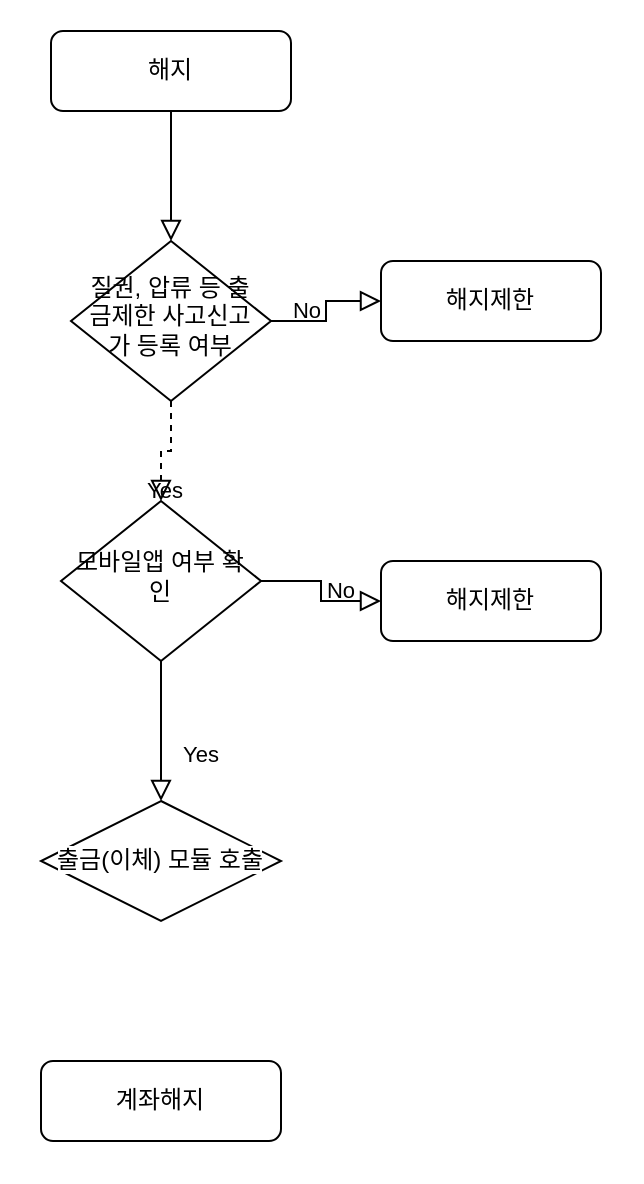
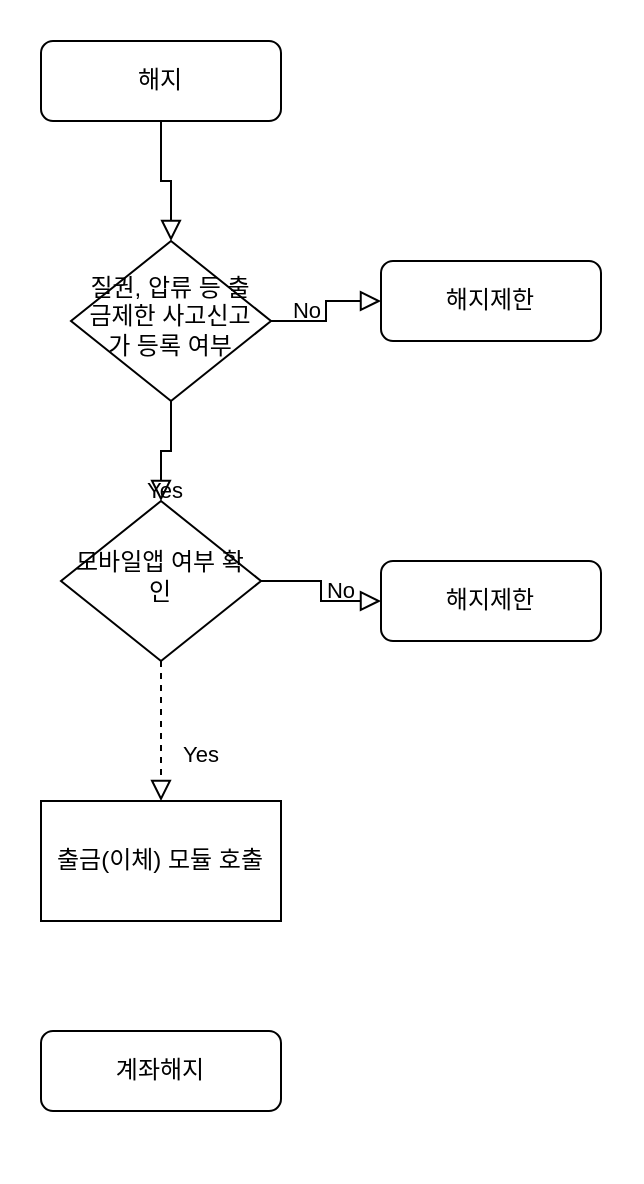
  <mxCell id="0" />
  <mxCell id="1" parent="0" />
  <mxCell id="2" value="" style="rounded=0;html=1;jettySize=auto;orthogonalLoop=1;fontSize=11;endArrow=block;endFill=0;endSize=8;strokeWidth=1;shadow=0;labelBackgroundColor=none;edgeStyle=orthogonalEdgeStyle;" parent="1" source="3" target="6" edge="1"><mxGeometry relative="1" as="geometry" /></mxCell>
- <mxCell id="3" value="해지" style="rounded=1;whiteSpace=wrap;html=1;fontSize=12;glass=0;strokeWidth=1;shadow=0;" parent="1" vertex="1"><mxGeometry x="25" y="15" width="120" height="40" as="geometry" /></mxCell>
- <mxCell id="4" value="Yes" style="rounded=0;html=1;jettySize=auto;orthogonalLoop=1;fontSize=11;endArrow=block;endFill=0;endSize=8;strokeWidth=1;shadow=0;labelBackgroundColor=none;edgeStyle=orthogonalEdgeStyle;entryX=0.5;entryY=0;entryDx=0;entryDy=0;dashed=1;" parent="1" source="6" target="9" edge="1"><mxGeometry y="20" relative="1" as="geometry"><mxPoint as="offset" /><mxPoint x="80" y="250" as="targetPoint" /></mxGeometry></mxCell>
+ <mxCell id="3" value="해지" style="rounded=1;whiteSpace=wrap;html=1;fontSize=12;glass=0;strokeWidth=1;shadow=0;" parent="1" vertex="1"><mxGeometry x="20" y="20" width="120" height="40" as="geometry" /></mxCell>
+ <mxCell id="4" value="Yes" style="rounded=0;html=1;jettySize=auto;orthogonalLoop=1;fontSize=11;endArrow=block;endFill=0;endSize=8;strokeWidth=1;shadow=0;labelBackgroundColor=none;edgeStyle=orthogonalEdgeStyle;entryX=0.5;entryY=0;entryDx=0;entryDy=0;" parent="1" source="6" target="9" edge="1"><mxGeometry y="20" relative="1" as="geometry"><mxPoint as="offset" /><mxPoint x="80" y="250" as="targetPoint" /></mxGeometry></mxCell>
  <mxCell id="5" value="No" style="edgeStyle=orthogonalEdgeStyle;rounded=0;html=1;jettySize=auto;orthogonalLoop=1;fontSize=11;endArrow=block;endFill=0;endSize=8;strokeWidth=1;shadow=0;labelBackgroundColor=none;" parent="1" source="6" target="7" edge="1"><mxGeometry y="10" relative="1" as="geometry"><mxPoint as="offset" /></mxGeometry></mxCell>
  <mxCell id="6" value="질권, 압류 등 출금제한 사고신고가 등록 여부" style="rhombus;whiteSpace=wrap;html=1;shadow=0;fontFamily=Helvetica;fontSize=12;align=center;strokeWidth=1;spacing=6;spacingTop=-4;" parent="1" vertex="1"><mxGeometry x="35" y="120" width="100" height="80" as="geometry" /></mxCell>
  <mxCell id="7" value="해지제한" style="rounded=1;whiteSpace=wrap;html=1;fontSize=12;glass=0;strokeWidth=1;shadow=0;" parent="1" vertex="1"><mxGeometry x="190" y="130" width="110" height="40" as="geometry" /></mxCell>
- <mxCell id="8" value="계좌해지" style="rounded=1;whiteSpace=wrap;html=1;fontSize=12;glass=0;strokeWidth=1;shadow=0;" parent="1" vertex="1"><mxGeometry x="20" y="530" width="120" height="40" as="geometry" /></mxCell>
+ <mxCell id="8" value="계좌해지" style="rounded=1;whiteSpace=wrap;html=1;fontSize=12;glass=0;strokeWidth=1;shadow=0;" parent="1" vertex="1"><mxGeometry x="20" y="515" width="120" height="40" as="geometry" /></mxCell>
  <mxCell id="9" value="모바일앱 여부 확인" style="rhombus;whiteSpace=wrap;html=1;shadow=0;fontFamily=Helvetica;fontSize=12;align=center;strokeWidth=1;spacing=6;spacingTop=-4;" parent="1" vertex="1"><mxGeometry x="30" y="250" width="100" height="80" as="geometry" /></mxCell>
- <mxCell id="10" value="Yes" style="rounded=0;html=1;jettySize=auto;orthogonalLoop=1;fontSize=11;endArrow=block;endFill=0;endSize=8;strokeWidth=1;shadow=0;labelBackgroundColor=none;edgeStyle=orthogonalEdgeStyle;entryX=0.5;entryY=0;entryDx=0;entryDy=0;exitX=0.5;exitY=1;exitDx=0;exitDy=0;" parent="1" source="9" target="13" edge="1"><mxGeometry x="0.333" y="20" relative="1" as="geometry"><mxPoint as="offset" /><mxPoint x="85" y="458" as="sourcePoint" /><mxPoint x="85" y="508" as="targetPoint" /></mxGeometry></mxCell>
+ <mxCell id="10" value="Yes" style="rounded=0;html=1;jettySize=auto;orthogonalLoop=1;fontSize=11;endArrow=block;endFill=0;endSize=8;strokeWidth=1;shadow=0;labelBackgroundColor=none;edgeStyle=orthogonalEdgeStyle;entryX=0.5;entryY=0;entryDx=0;entryDy=0;exitX=0.5;exitY=1;exitDx=0;exitDy=0;dashed=1;" parent="1" source="9" target="13" edge="1"><mxGeometry x="0.333" y="20" relative="1" as="geometry"><mxPoint as="offset" /><mxPoint x="85" y="458" as="sourcePoint" /><mxPoint x="85" y="508" as="targetPoint" /></mxGeometry></mxCell>
  <mxCell id="11" value="No" style="edgeStyle=orthogonalEdgeStyle;rounded=0;html=1;jettySize=auto;orthogonalLoop=1;fontSize=11;endArrow=block;endFill=0;endSize=8;strokeWidth=1;shadow=0;labelBackgroundColor=none;exitX=1;exitY=0.5;exitDx=0;exitDy=0;" parent="1" source="9" target="12" edge="1"><mxGeometry y="10" relative="1" as="geometry"><mxPoint as="offset" /><mxPoint x="330" y="290" as="sourcePoint" /></mxGeometry></mxCell>
  <mxCell id="12" value="해지제한" style="rounded=1;whiteSpace=wrap;html=1;fontSize=12;glass=0;strokeWidth=1;shadow=0;" parent="1" vertex="1"><mxGeometry x="190" y="280" width="110" height="40" as="geometry" /></mxCell>
- <mxCell id="13" value="&lt;span style=&quot;background-color: rgb(255 , 255 , 255)&quot;&gt;출금(이체) 모듈 호출&lt;/span&gt;" style="rhombus;whiteSpace=wrap;html=1;" parent="1" vertex="1"><mxGeometry x="20" y="400" width="120" height="60" as="geometry" /></mxCell>
+ <mxCell id="13" value="&lt;span style=&quot;background-color: rgb(255 , 255 , 255)&quot;&gt;출금(이체) 모듈 호출&lt;/span&gt;" style="rounded=0;whiteSpace=wrap;html=1;" parent="1" vertex="1"><mxGeometry x="20" y="400" width="120" height="60" as="geometry" /></mxCell>
